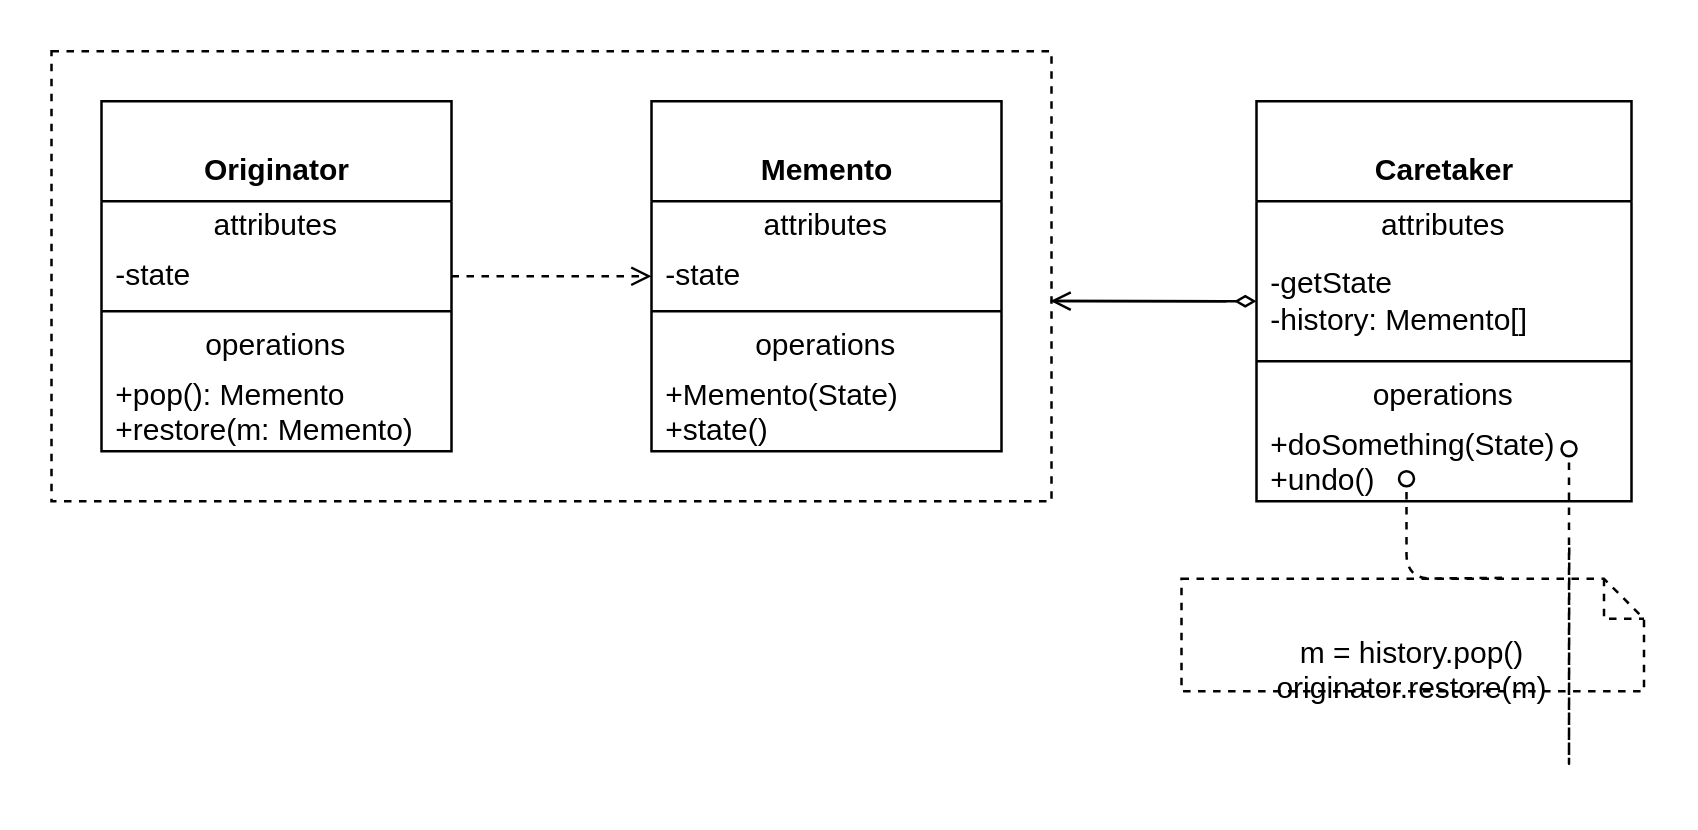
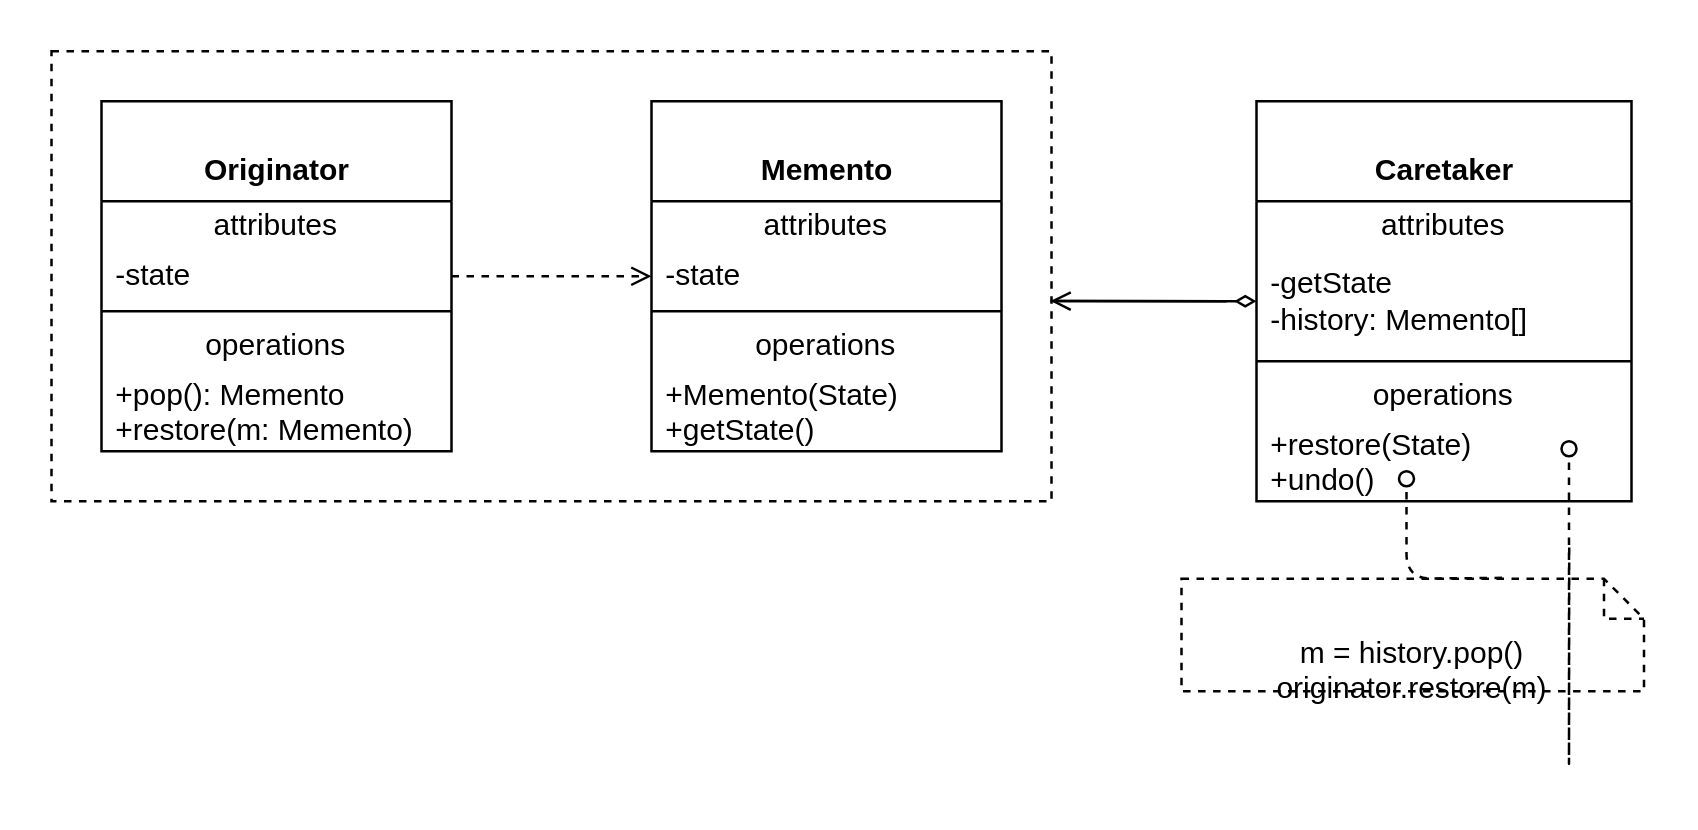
  <mxCell id="0" />
  <mxCell id="1" parent="0" />
  <mxCell id="2" value="&lt;br&gt;&lt;b&gt;Memento&lt;/b&gt;" style="swimlane;fontStyle=0;align=center;verticalAlign=top;childLayout=stackLayout;horizontal=1;startSize=40;horizontalStack=0;resizeParent=1;resizeParentMax=0;resizeLast=0;collapsible=0;marginBottom=0;html=1;" parent="1" vertex="1"><mxGeometry x="260" y="40" width="140" height="140" as="geometry" /></mxCell>
  <mxCell id="3" value="attributes" style="text;html=1;strokeColor=none;fillColor=none;align=center;verticalAlign=middle;spacingLeft=4;spacingRight=4;overflow=hidden;rotatable=0;points=[[0,0.5],[1,0.5]];portConstraint=eastwest;" parent="2" vertex="1"><mxGeometry y="40" width="140" height="20" as="geometry" /></mxCell>
  <mxCell id="4" value="-state" style="text;html=1;strokeColor=none;fillColor=none;align=left;verticalAlign=middle;spacingLeft=4;spacingRight=4;overflow=hidden;rotatable=0;points=[[0,0.5],[1,0.5]];portConstraint=eastwest;" parent="2" vertex="1"><mxGeometry y="60" width="140" height="20" as="geometry" /></mxCell>
  <mxCell id="5" value="" style="line;strokeWidth=1;fillColor=none;align=left;verticalAlign=middle;spacingTop=-1;spacingLeft=3;spacingRight=3;rotatable=0;labelPosition=right;points=[];portConstraint=eastwest;" parent="2" vertex="1"><mxGeometry y="80" width="140" height="8" as="geometry" /></mxCell>
  <mxCell id="6" value="operations" style="text;html=1;strokeColor=none;fillColor=none;align=center;verticalAlign=middle;spacingLeft=4;spacingRight=4;overflow=hidden;rotatable=0;points=[[0,0.5],[1,0.5]];portConstraint=eastwest;" parent="2" vertex="1"><mxGeometry y="88" width="140" height="20" as="geometry" /></mxCell>
- <mxCell id="7" value="+Memento(State)&lt;br&gt;+state()" style="text;html=1;strokeColor=none;fillColor=none;align=left;verticalAlign=middle;spacingLeft=4;spacingRight=4;overflow=hidden;rotatable=0;points=[[0,0.5],[1,0.5]];portConstraint=eastwest;" parent="2" vertex="1"><mxGeometry y="108" width="140" height="32" as="geometry" /></mxCell>
+ <mxCell id="7" value="+Memento(State)&lt;br&gt;+getState()" style="text;html=1;strokeColor=none;fillColor=none;align=left;verticalAlign=middle;spacingLeft=4;spacingRight=4;overflow=hidden;rotatable=0;points=[[0,0.5],[1,0.5]];portConstraint=eastwest;" parent="2" vertex="1"><mxGeometry y="108" width="140" height="32" as="geometry" /></mxCell>
  <mxCell id="8" value="&lt;br&gt;&lt;b&gt;Originator&lt;/b&gt;" style="swimlane;fontStyle=0;align=center;verticalAlign=top;childLayout=stackLayout;horizontal=1;startSize=40;horizontalStack=0;resizeParent=1;resizeParentMax=0;resizeLast=0;collapsible=0;marginBottom=0;html=1;" parent="1" vertex="1"><mxGeometry x="40" y="40" width="140" height="140" as="geometry" /></mxCell>
  <mxCell id="9" value="attributes" style="text;html=1;strokeColor=none;fillColor=none;align=center;verticalAlign=middle;spacingLeft=4;spacingRight=4;overflow=hidden;rotatable=0;points=[[0,0.5],[1,0.5]];portConstraint=eastwest;" parent="8" vertex="1"><mxGeometry y="40" width="140" height="20" as="geometry" /></mxCell>
  <mxCell id="10" value="-state" style="text;html=1;strokeColor=none;fillColor=none;align=left;verticalAlign=middle;spacingLeft=4;spacingRight=4;overflow=hidden;rotatable=0;points=[[0,0.5],[1,0.5]];portConstraint=eastwest;" parent="8" vertex="1"><mxGeometry y="60" width="140" height="20" as="geometry" /></mxCell>
  <mxCell id="11" value="" style="line;strokeWidth=1;fillColor=none;align=left;verticalAlign=middle;spacingTop=-1;spacingLeft=3;spacingRight=3;rotatable=0;labelPosition=right;points=[];portConstraint=eastwest;" parent="8" vertex="1"><mxGeometry y="80" width="140" height="8" as="geometry" /></mxCell>
  <mxCell id="12" value="operations" style="text;html=1;strokeColor=none;fillColor=none;align=center;verticalAlign=middle;spacingLeft=4;spacingRight=4;overflow=hidden;rotatable=0;points=[[0,0.5],[1,0.5]];portConstraint=eastwest;" parent="8" vertex="1"><mxGeometry y="88" width="140" height="20" as="geometry" /></mxCell>
  <mxCell id="13" value="+pop(): Memento&lt;br&gt;+restore(m: Memento)" style="text;html=1;strokeColor=none;fillColor=none;align=left;verticalAlign=middle;spacingLeft=4;spacingRight=4;overflow=hidden;rotatable=0;points=[[0,0.5],[1,0.5]];portConstraint=eastwest;" parent="8" vertex="1"><mxGeometry y="108" width="140" height="32" as="geometry" /></mxCell>
  <mxCell id="14" style="edgeStyle=orthogonalEdgeStyle;rounded=0;orthogonalLoop=1;jettySize=auto;html=1;exitX=1;exitY=0.5;exitDx=0;exitDy=0;entryX=0;entryY=0.5;entryDx=0;entryDy=0;dashed=1;endArrow=open;endFill=0;" parent="1" source="10" target="4" edge="1"><mxGeometry relative="1" as="geometry" /></mxCell>
  <mxCell id="15" value="" style="rounded=0;whiteSpace=wrap;html=1;fillColor=none;dashed=1;" parent="1" vertex="1"><mxGeometry x="20" y="20" width="400" height="180" as="geometry" /></mxCell>
  <mxCell id="16" value="&lt;br&gt;&lt;b&gt;Caretaker&lt;/b&gt;" style="swimlane;fontStyle=0;align=center;verticalAlign=top;childLayout=stackLayout;horizontal=1;startSize=40;horizontalStack=0;resizeParent=1;resizeParentMax=0;resizeLast=0;collapsible=0;marginBottom=0;html=1;" parent="1" vertex="1"><mxGeometry x="502" y="40" width="150" height="160" as="geometry" /></mxCell>
  <mxCell id="17" value="attributes" style="text;html=1;strokeColor=none;fillColor=none;align=center;verticalAlign=middle;spacingLeft=4;spacingRight=4;overflow=hidden;rotatable=0;points=[[0,0.5],[1,0.5]];portConstraint=eastwest;" parent="16" vertex="1"><mxGeometry y="40" width="150" height="20" as="geometry" /></mxCell>
  <mxCell id="18" value="-getState&lt;br&gt;-history: Memento[]" style="text;html=1;strokeColor=none;fillColor=none;align=left;verticalAlign=middle;spacingLeft=4;spacingRight=4;overflow=hidden;rotatable=0;points=[[0,0.5],[1,0.5]];portConstraint=eastwest;" parent="16" vertex="1"><mxGeometry y="60" width="150" height="40" as="geometry" /></mxCell>
  <mxCell id="19" value="" style="line;strokeWidth=1;fillColor=none;align=left;verticalAlign=middle;spacingTop=-1;spacingLeft=3;spacingRight=3;rotatable=0;labelPosition=right;points=[];portConstraint=eastwest;" parent="16" vertex="1"><mxGeometry y="100" width="150" height="8" as="geometry" /></mxCell>
  <mxCell id="20" value="operations" style="text;html=1;strokeColor=none;fillColor=none;align=center;verticalAlign=middle;spacingLeft=4;spacingRight=4;overflow=hidden;rotatable=0;points=[[0,0.5],[1,0.5]];portConstraint=eastwest;" parent="16" vertex="1"><mxGeometry y="108" width="150" height="20" as="geometry" /></mxCell>
- <mxCell id="21" value="+doSomething(State)&lt;br&gt;+undo()" style="text;html=1;strokeColor=none;fillColor=none;align=left;verticalAlign=middle;spacingLeft=4;spacingRight=4;overflow=hidden;rotatable=0;points=[[0,0.5],[1,0.5]];portConstraint=eastwest;" parent="16" vertex="1"><mxGeometry y="128" width="150" height="32" as="geometry" /></mxCell>
+ <mxCell id="21" value="+restore(State)&lt;br&gt;+undo()" style="text;html=1;strokeColor=none;fillColor=none;align=left;verticalAlign=middle;spacingLeft=4;spacingRight=4;overflow=hidden;rotatable=0;points=[[0,0.5],[1,0.5]];portConstraint=eastwest;" parent="16" vertex="1"><mxGeometry y="128" width="150" height="32" as="geometry" /></mxCell>
  <mxCell id="22" value="m = history.pop()&lt;br&gt;originator.restore(m)" style="shape=note2;boundedLbl=1;whiteSpace=wrap;html=1;size=16;verticalAlign=top;align=center;dashed=1;fillColor=none;" parent="1" vertex="1"><mxGeometry x="472" y="231" width="185" height="45" as="geometry" /></mxCell>
  <mxCell id="23" value="" style="endArrow=oval;html=1;exitX=0.693;exitY=-0.008;exitDx=0;exitDy=0;exitPerimeter=0;endFill=0;dashed=1;" parent="1" source="22" edge="1"><mxGeometry width="50" height="50" relative="1" as="geometry"><mxPoint x="542" y="231" as="sourcePoint" /><mxPoint x="562" y="191" as="targetPoint" /><Array as="points"><mxPoint x="562" y="231" /></Array></mxGeometry></mxCell>
  <mxCell id="24" value="" style="endArrow=oval;html=1;exitX=0.693;exitY=-0.008;exitDx=0;exitDy=0;exitPerimeter=0;endFill=0;dashed=1;" parent="1" edge="1"><mxGeometry width="50" height="50" relative="1" as="geometry"><mxPoint x="627.09" y="218.52" as="sourcePoint" /><mxPoint x="627" y="179" as="targetPoint" /><Array as="points"><mxPoint x="627" y="310" /></Array></mxGeometry></mxCell>
  <mxCell id="25" value="" style="endArrow=diamondThin;html=1;exitX=0.999;exitY=0.555;exitDx=0;exitDy=0;endFill=0;entryX=0;entryY=0.5;entryDx=0;entryDy=0;exitPerimeter=0;" parent="1" source="15" target="18" edge="1"><mxGeometry width="50" height="50" relative="1" as="geometry"><mxPoint x="480" y="220" as="sourcePoint" /><mxPoint x="450" y="80" as="targetPoint" /></mxGeometry></mxCell>
  <mxCell id="26" value="" style="endArrow=open;html=1;endFill=0;entryX=0.999;entryY=0.555;entryDx=0;entryDy=0;entryPerimeter=0;" parent="1" target="15" edge="1"><mxGeometry width="50" height="50" relative="1" as="geometry"><mxPoint x="490" y="120" as="sourcePoint" /><mxPoint x="420" y="117" as="targetPoint" /></mxGeometry></mxCell>
